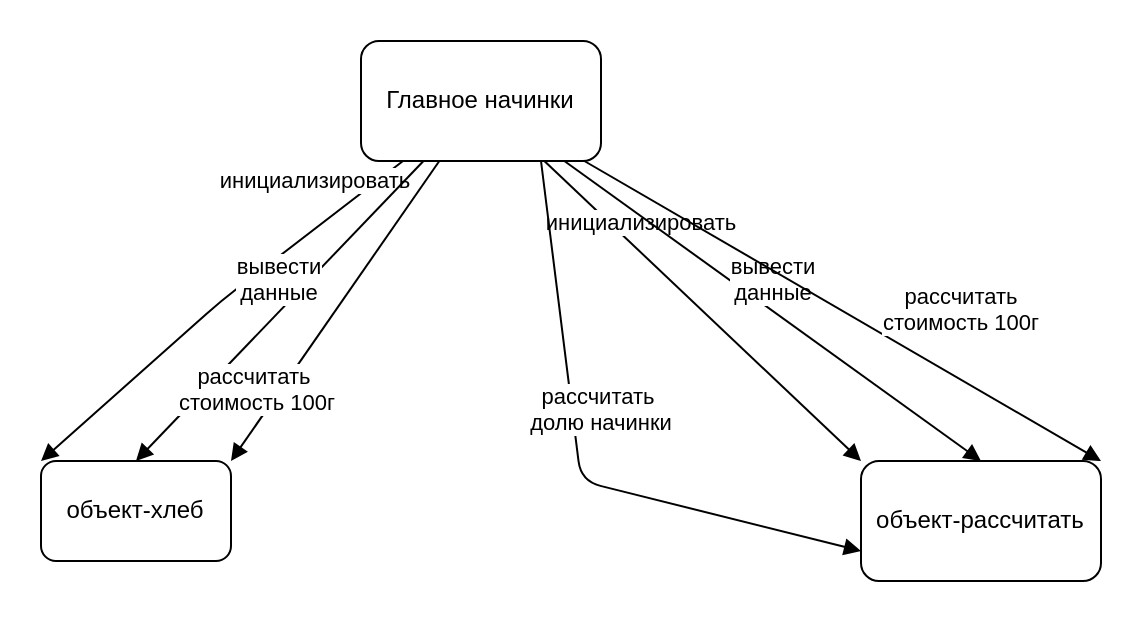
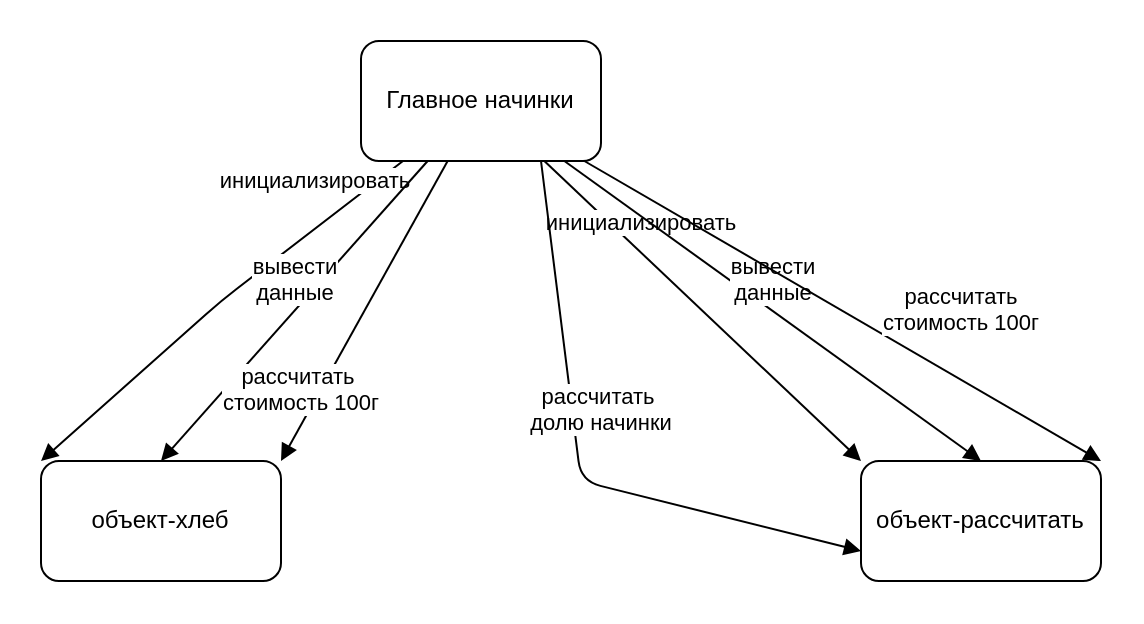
  <mxCell id="0" />
  <mxCell id="1" parent="0" />
  <mxCell id="2" value="Главное начинки" style="rounded=1;whiteSpace=wrap;html=1;" vertex="1" parent="1"><mxGeometry x="180" y="20" width="120" height="60" as="geometry" /></mxCell>
  <mxCell id="3" value="объект-рассчитать" style="rounded=1;whiteSpace=wrap;html=1;" vertex="1" parent="1"><mxGeometry x="430" y="230" width="120" height="60" as="geometry" /></mxCell>
- <mxCell id="4" value="объект-хлеб" style="rounded=1;whiteSpace=wrap;html=1;" vertex="1" parent="1"><mxGeometry x="20" y="230" width="95" height="50" as="geometry" /></mxCell>
+ <mxCell id="4" value="объект-хлеб" style="rounded=1;whiteSpace=wrap;html=1;" vertex="1" parent="1"><mxGeometry x="20" y="230" width="120" height="60" as="geometry" /></mxCell>
  <mxCell id="5" value="инициализировать" style="html=1;verticalAlign=bottom;endArrow=block;entryX=0;entryY=0;entryDx=0;entryDy=0;" edge="1" parent="1" source="2" target="4"><mxGeometry x="-0.61" y="-12" width="80" relative="1" as="geometry"><mxPoint x="20" y="310" as="sourcePoint" /><mxPoint x="100" y="310" as="targetPoint" /><Array as="points"><mxPoint x="110" y="150" /></Array><mxPoint as="offset" /></mxGeometry></mxCell>
  <mxCell id="6" value="вывести&lt;br&gt;данные" style="html=1;verticalAlign=bottom;endArrow=block;entryX=0.5;entryY=0;entryDx=0;entryDy=0;" edge="1" parent="1" source="2" target="4"><mxGeometry width="80" relative="1" as="geometry"><mxPoint x="10" y="340" as="sourcePoint" /><mxPoint x="90" y="340" as="targetPoint" /><Array as="points" /></mxGeometry></mxCell>
  <mxCell id="7" value="рассчитать&amp;nbsp;&lt;br&gt;стоимость 100г" style="html=1;verticalAlign=bottom;endArrow=block;entryX=1;entryY=0;entryDx=0;entryDy=0;" edge="1" parent="1" source="2" target="4"><mxGeometry x="0.74" y="-1" width="80" relative="1" as="geometry"><mxPoint x="0" y="370" as="sourcePoint" /><mxPoint x="80" y="370" as="targetPoint" /><mxPoint as="offset" /></mxGeometry></mxCell>
  <mxCell id="8" value="инициализировать" style="html=1;verticalAlign=bottom;endArrow=block;entryX=0;entryY=0;entryDx=0;entryDy=0;" edge="1" parent="1" source="2" target="3"><mxGeometry x="-0.426" y="4" width="80" relative="1" as="geometry"><mxPoint x="-10" y="400" as="sourcePoint" /><mxPoint x="70" y="400" as="targetPoint" /><mxPoint as="offset" /></mxGeometry></mxCell>
  <mxCell id="9" value="вывести&lt;br&gt;данные" style="html=1;verticalAlign=bottom;endArrow=block;entryX=0.5;entryY=0;entryDx=0;entryDy=0;" edge="1" parent="1" source="2" target="3"><mxGeometry width="80" relative="1" as="geometry"><mxPoint x="-20" y="430" as="sourcePoint" /><mxPoint x="60" y="430" as="targetPoint" /></mxGeometry></mxCell>
  <mxCell id="10" value="рассчитать &lt;br&gt;стоимость 100г" style="html=1;verticalAlign=bottom;endArrow=block;entryX=1;entryY=0;entryDx=0;entryDy=0;" edge="1" parent="1" source="2" target="3"><mxGeometry x="0.393" y="17" width="80" relative="1" as="geometry"><mxPoint x="-30" y="460" as="sourcePoint" /><mxPoint x="50" y="460" as="targetPoint" /><mxPoint as="offset" /></mxGeometry></mxCell>
  <mxCell id="11" value="рассчитать&amp;nbsp;&lt;br&gt;долю начинки" style="html=1;verticalAlign=bottom;endArrow=block;exitX=0.75;exitY=1;exitDx=0;exitDy=0;entryX=0;entryY=0.75;entryDx=0;entryDy=0;" edge="1" parent="1" source="2" target="3"><mxGeometry x="-0.066" y="12" width="80" relative="1" as="geometry"><mxPoint x="10" y="310" as="sourcePoint" /><mxPoint x="90" y="310" as="targetPoint" /><Array as="points"><mxPoint x="290" y="240" /></Array><mxPoint as="offset" /></mxGeometry></mxCell>
